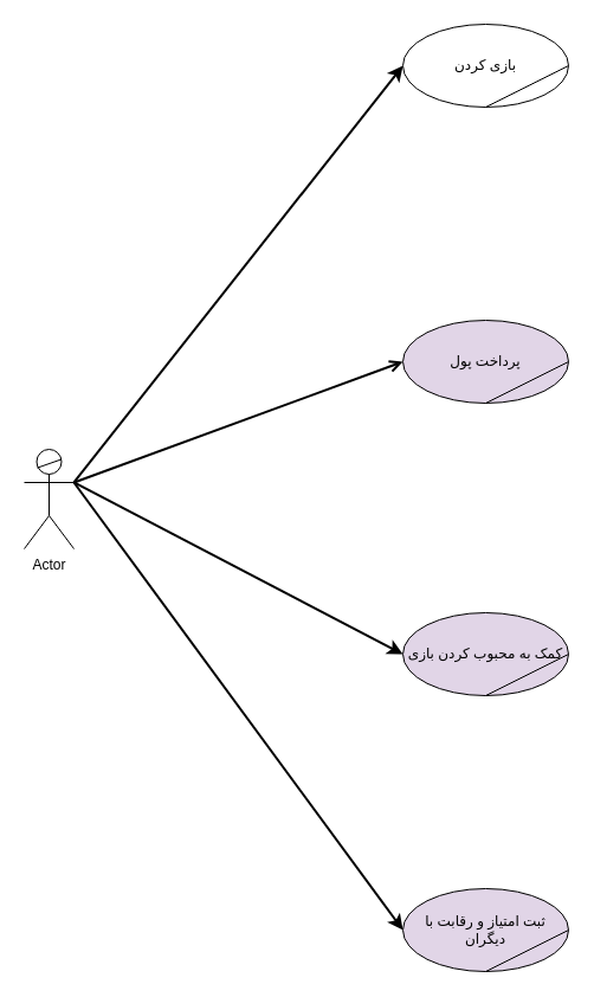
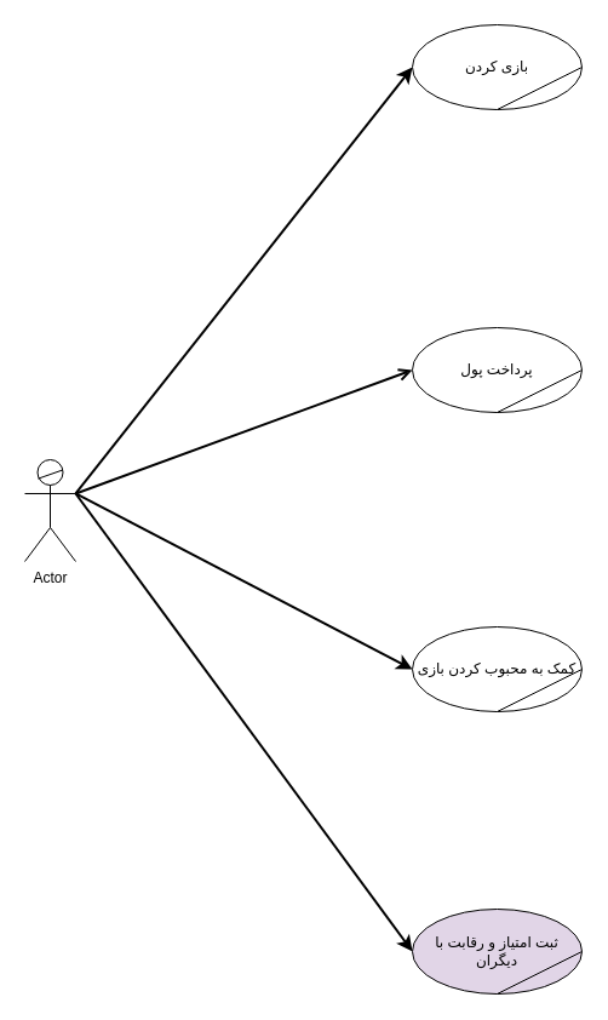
  <mxCell id="0" />
  <mxCell id="1" parent="0" />
  <mxCell id="2" value="" style="group" vertex="1" connectable="0" parent="1"><mxGeometry x="20" y="379" width="42" height="84" as="geometry" /></mxCell>
  <mxCell id="3" value="Actor" style="shape=umlActor;verticalLabelPosition=bottom;verticalAlign=top;html=1;" vertex="1" parent="2"><mxGeometry width="42" height="84" as="geometry" /></mxCell>
  <mxCell id="4" style="edgeStyle=none;rounded=0;orthogonalLoop=1;jettySize=auto;html=1;exitX=0.75;exitY=0.1;exitDx=0;exitDy=0;exitPerimeter=0;entryX=0.262;entryY=0.186;entryDx=0;entryDy=0;entryPerimeter=0;endArrow=none;endFill=0;" edge="1" parent="2" source="3" target="3"><mxGeometry relative="1" as="geometry" /></mxCell>
  <mxCell id="5" value="" style="group" vertex="1" connectable="0" parent="1"><mxGeometry x="300" y="240" width="180" height="100" as="geometry" /></mxCell>
  <mxCell id="6" value="" style="group" vertex="1" connectable="0" parent="5"><mxGeometry x="40" y="30" width="140" height="70" as="geometry" /></mxCell>
- <mxCell id="7" value="پرداخت پول" style="ellipse;whiteSpace=wrap;html=1;fillColor=#e1d5e7;" vertex="1" parent="6"><mxGeometry width="140" height="70" as="geometry" /></mxCell>
+ <mxCell id="7" value="پرداخت پول" style="ellipse;whiteSpace=wrap;html=1;" vertex="1" parent="6"><mxGeometry width="140" height="70" as="geometry" /></mxCell>
  <mxCell id="8" style="edgeStyle=none;rounded=0;orthogonalLoop=1;jettySize=auto;html=1;exitX=1;exitY=0.5;exitDx=0;exitDy=0;entryX=0.5;entryY=1;entryDx=0;entryDy=0;endArrow=none;endFill=0;" edge="1" parent="6" source="7" target="7"><mxGeometry relative="1" as="geometry" /></mxCell>
  <mxCell id="9" value="" style="group" vertex="1" connectable="0" parent="1"><mxGeometry x="340" y="517" width="140" height="70" as="geometry" /></mxCell>
- <mxCell id="10" value="کمک به محبوب کردن بازی" style="ellipse;whiteSpace=wrap;html=1;fillColor=#e1d5e7;" vertex="1" parent="9"><mxGeometry width="140" height="70" as="geometry" /></mxCell>
+ <mxCell id="10" value="کمک به محبوب کردن بازی" style="ellipse;whiteSpace=wrap;html=1;" vertex="1" parent="9"><mxGeometry width="140" height="70" as="geometry" /></mxCell>
  <mxCell id="11" style="edgeStyle=none;rounded=0;orthogonalLoop=1;jettySize=auto;html=1;exitX=1;exitY=0.5;exitDx=0;exitDy=0;entryX=0.5;entryY=1;entryDx=0;entryDy=0;endArrow=none;endFill=0;" edge="1" parent="9" source="10" target="10"><mxGeometry relative="1" as="geometry" /></mxCell>
  <mxCell id="12" value="" style="group" vertex="1" connectable="0" parent="1"><mxGeometry x="340" y="750" width="140" height="70" as="geometry" /></mxCell>
  <mxCell id="13" value="ثبت امتیاز و رقابت با دیگران" style="ellipse;whiteSpace=wrap;html=1;fillColor=#e1d5e7;" vertex="1" parent="12"><mxGeometry width="140" height="70" as="geometry" /></mxCell>
  <mxCell id="14" style="edgeStyle=none;rounded=0;orthogonalLoop=1;jettySize=auto;html=1;exitX=1;exitY=0.5;exitDx=0;exitDy=0;entryX=0.5;entryY=1;entryDx=0;entryDy=0;endArrow=none;endFill=0;" edge="1" parent="12" source="13" target="13"><mxGeometry relative="1" as="geometry" /></mxCell>
  <mxCell id="15" value="" style="group" vertex="1" connectable="0" parent="1"><mxGeometry x="340" y="20" width="140" height="70" as="geometry" /></mxCell>
  <mxCell id="16" value="بازی کردن" style="ellipse;whiteSpace=wrap;html=1;" vertex="1" parent="15"><mxGeometry width="140" height="70" as="geometry" /></mxCell>
  <mxCell id="17" style="edgeStyle=none;rounded=0;orthogonalLoop=1;jettySize=auto;html=1;exitX=1;exitY=0.5;exitDx=0;exitDy=0;entryX=0.5;entryY=1;entryDx=0;entryDy=0;endArrow=none;endFill=0;" edge="1" parent="15" source="16" target="16"><mxGeometry relative="1" as="geometry" /></mxCell>
  <mxCell id="18" style="edgeStyle=none;rounded=0;orthogonalLoop=1;jettySize=auto;html=1;exitX=1;exitY=0.333;exitDx=0;exitDy=0;exitPerimeter=0;entryX=0;entryY=0.5;entryDx=0;entryDy=0;endArrow=classic;endFill=1;strokeWidth=2;endSize=7;" edge="1" parent="1" source="3" target="16"><mxGeometry relative="1" as="geometry" /></mxCell>
  <mxCell id="19" style="edgeStyle=none;rounded=0;orthogonalLoop=1;jettySize=auto;html=1;exitX=1;exitY=0.333;exitDx=0;exitDy=0;exitPerimeter=0;entryX=0;entryY=0.5;entryDx=0;entryDy=0;endArrow=open;endFill=1;endSize=7;strokeWidth=2;" edge="1" parent="1" source="3" target="7"><mxGeometry relative="1" as="geometry" /></mxCell>
  <mxCell id="20" style="edgeStyle=none;rounded=0;orthogonalLoop=1;jettySize=auto;html=1;exitX=1;exitY=0.333;exitDx=0;exitDy=0;exitPerimeter=0;entryX=0;entryY=0.5;entryDx=0;entryDy=0;endArrow=classic;endFill=1;endSize=7;strokeWidth=2;" edge="1" parent="1" source="3" target="10"><mxGeometry relative="1" as="geometry" /></mxCell>
  <mxCell id="21" style="edgeStyle=none;rounded=0;orthogonalLoop=1;jettySize=auto;html=1;exitX=1;exitY=0.333;exitDx=0;exitDy=0;exitPerimeter=0;entryX=0;entryY=0.5;entryDx=0;entryDy=0;endArrow=classic;endFill=1;endSize=7;strokeWidth=2;" edge="1" parent="1" source="3" target="13"><mxGeometry relative="1" as="geometry" /></mxCell>
